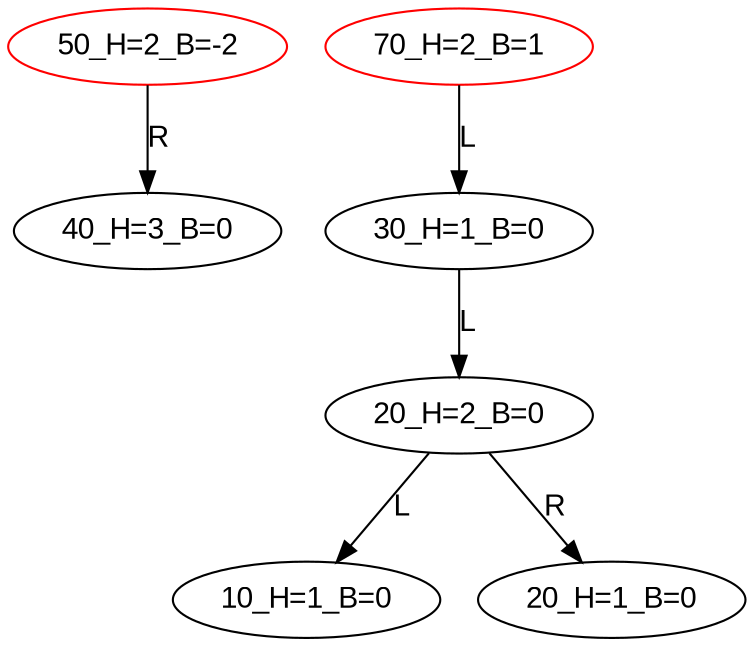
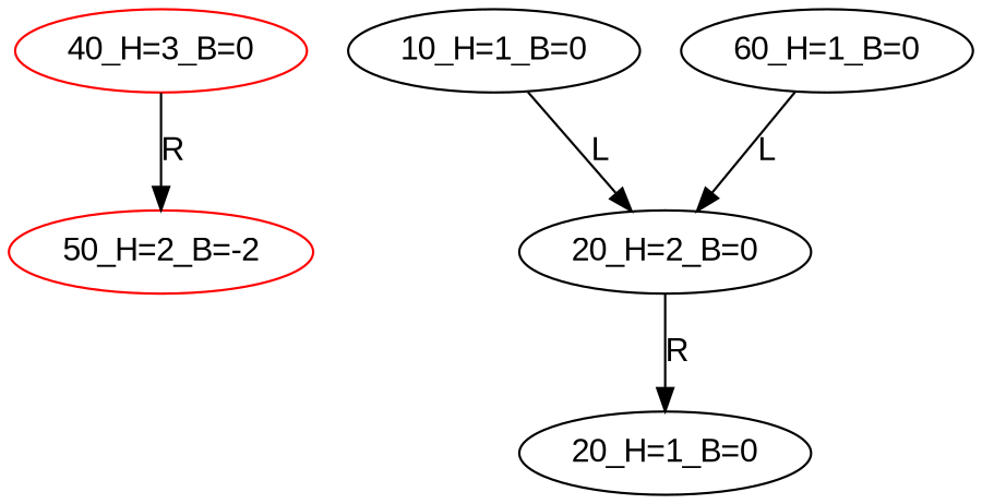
  digraph {
    fontname="Liberation Sans"
    node [fontname="Liberation Sans"]
    edge [fontname="Liberation Sans"]
-   "40_H=3_B=0" [color=black]
+   "40_H=3_B=0" [color=red]
    "50_H=2_B=-2" [color=red]
    "20_H=2_B=0"
    "10_H=1_B=0"
    n5 [label="20_H=1_B=0"]
-   "70_H=2_B=1" [color=red]
-   "60_H=1_B=0" [label="30_H=1_B=0"]
-   "50_H=2_B=-2" -> "40_H=3_B=0" [label=R]
-   "20_H=2_B=0" -> "10_H=1_B=0" [label=L]
+   "60_H=1_B=0"
+   "40_H=3_B=0" -> "50_H=2_B=-2" [label=R]
+   "10_H=1_B=0" -> "20_H=2_B=0" [label=L]
    "20_H=2_B=0" -> n5 [label=R]
-   "70_H=2_B=1" -> "60_H=1_B=0" [label=L]
    "60_H=1_B=0" -> "20_H=2_B=0" [label=L]
  }
